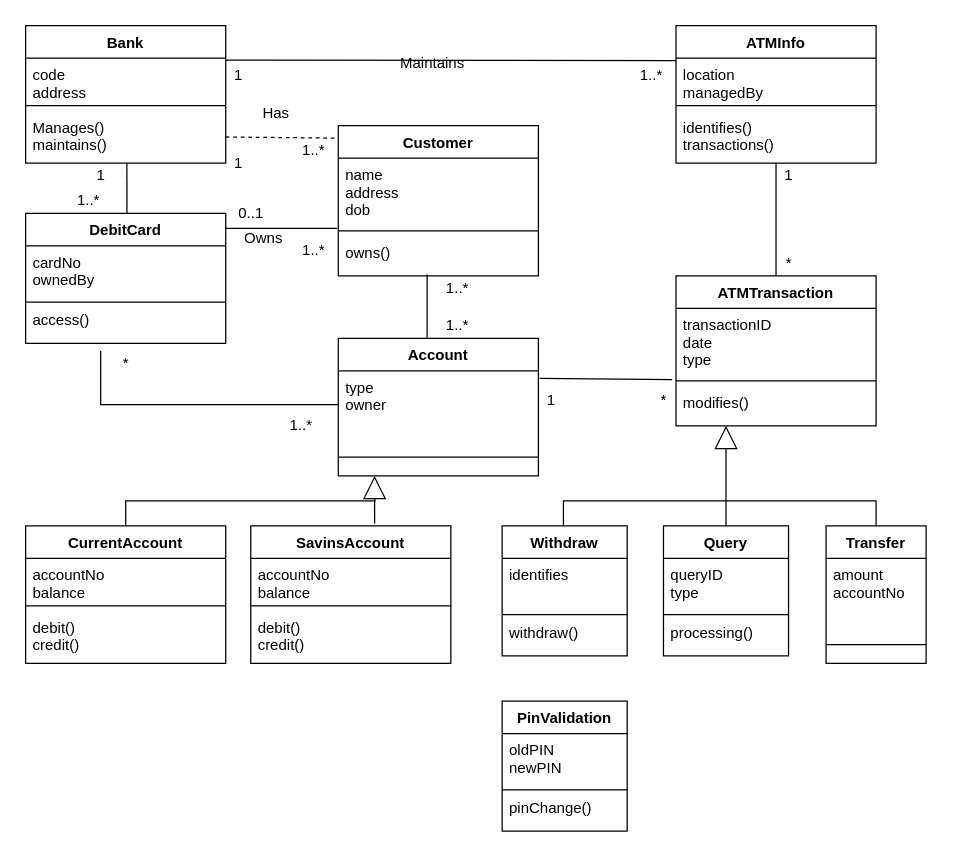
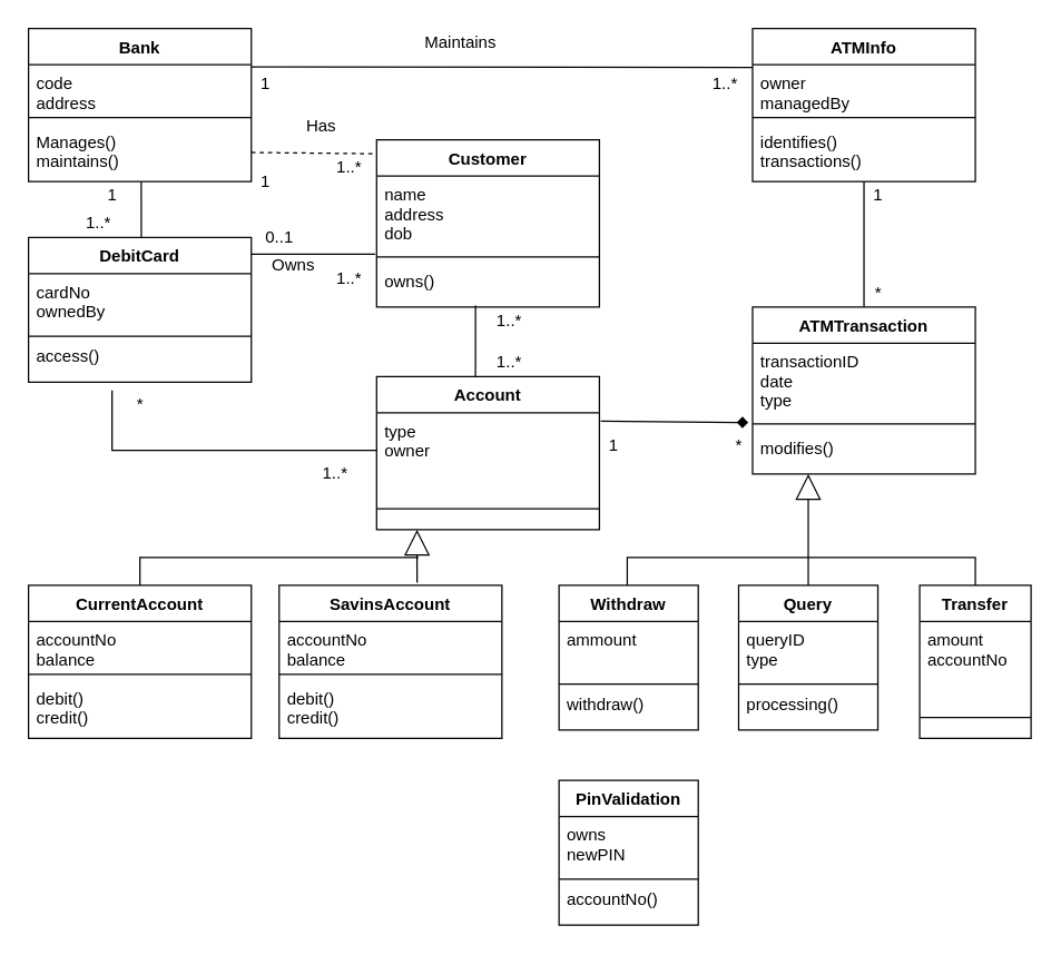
  <mxCell id="0" />
  <mxCell id="1" parent="0" />
  <mxCell id="2" value="Bank" style="swimlane;fontStyle=1;align=center;verticalAlign=top;childLayout=stackLayout;horizontal=1;startSize=26;horizontalStack=0;resizeParent=1;resizeParentMax=0;resizeLast=0;collapsible=1;marginBottom=0;" parent="1" vertex="1"><mxGeometry x="20" y="20" width="160" height="110" as="geometry" /></mxCell>
  <mxCell id="3" value="code&#10;address&#10;" style="text;strokeColor=none;fillColor=none;align=left;verticalAlign=top;spacingLeft=4;spacingRight=4;overflow=hidden;rotatable=0;points=[[0,0.5],[1,0.5]];portConstraint=eastwest;" parent="2" vertex="1"><mxGeometry y="26" width="160" height="34" as="geometry" /></mxCell>
  <mxCell id="4" value="" style="line;strokeWidth=1;fillColor=none;align=left;verticalAlign=middle;spacingTop=-1;spacingLeft=3;spacingRight=3;rotatable=0;labelPosition=right;points=[];portConstraint=eastwest;" parent="2" vertex="1"><mxGeometry y="60" width="160" height="8" as="geometry" /></mxCell>
  <mxCell id="5" value="Manages()&#10;maintains()" style="text;strokeColor=none;fillColor=none;align=left;verticalAlign=top;spacingLeft=4;spacingRight=4;overflow=hidden;rotatable=0;points=[[0,0.5],[1,0.5]];portConstraint=eastwest;" parent="2" vertex="1"><mxGeometry y="68" width="160" height="42" as="geometry" /></mxCell>
  <mxCell id="6" value="ATMInfo" style="swimlane;fontStyle=1;align=center;verticalAlign=top;childLayout=stackLayout;horizontal=1;startSize=26;horizontalStack=0;resizeParent=1;resizeParentMax=0;resizeLast=0;collapsible=1;marginBottom=0;" parent="1" vertex="1"><mxGeometry x="540" y="20" width="160" height="110" as="geometry" /></mxCell>
- <mxCell id="7" value="location&#10;managedBy" style="text;strokeColor=none;fillColor=none;align=left;verticalAlign=top;spacingLeft=4;spacingRight=4;overflow=hidden;rotatable=0;points=[[0,0.5],[1,0.5]];portConstraint=eastwest;" parent="6" vertex="1"><mxGeometry y="26" width="160" height="34" as="geometry" /></mxCell>
+ <mxCell id="7" value="owner&#10;managedBy" style="text;strokeColor=none;fillColor=none;align=left;verticalAlign=top;spacingLeft=4;spacingRight=4;overflow=hidden;rotatable=0;points=[[0,0.5],[1,0.5]];portConstraint=eastwest;" parent="6" vertex="1"><mxGeometry y="26" width="160" height="34" as="geometry" /></mxCell>
  <mxCell id="8" value="" style="line;strokeWidth=1;fillColor=none;align=left;verticalAlign=middle;spacingTop=-1;spacingLeft=3;spacingRight=3;rotatable=0;labelPosition=right;points=[];portConstraint=eastwest;" parent="6" vertex="1"><mxGeometry y="60" width="160" height="8" as="geometry" /></mxCell>
  <mxCell id="9" value="identifies()&#10;transactions()" style="text;strokeColor=none;fillColor=none;align=left;verticalAlign=top;spacingLeft=4;spacingRight=4;overflow=hidden;rotatable=0;points=[[0,0.5],[1,0.5]];portConstraint=eastwest;" parent="6" vertex="1"><mxGeometry y="68" width="160" height="42" as="geometry" /></mxCell>
  <mxCell id="10" value="" style="endArrow=none;html=1;rounded=0;exitX=1;exitY=0.25;exitDx=0;exitDy=0;" parent="1" source="2" edge="1"><mxGeometry width="50" height="50" relative="1" as="geometry"><mxPoint x="280" y="310" as="sourcePoint" /><mxPoint x="540" y="48" as="targetPoint" /></mxGeometry></mxCell>
  <mxCell id="11" value="Customer" style="swimlane;fontStyle=1;align=center;verticalAlign=top;childLayout=stackLayout;horizontal=1;startSize=26;horizontalStack=0;resizeParent=1;resizeParentMax=0;resizeLast=0;collapsible=1;marginBottom=0;" parent="1" vertex="1"><mxGeometry x="270" y="100" width="160" height="120" as="geometry" /></mxCell>
  <mxCell id="12" value="name&#10;address&#10;dob" style="text;strokeColor=none;fillColor=none;align=left;verticalAlign=top;spacingLeft=4;spacingRight=4;overflow=hidden;rotatable=0;points=[[0,0.5],[1,0.5]];portConstraint=eastwest;" parent="11" vertex="1"><mxGeometry y="26" width="160" height="54" as="geometry" /></mxCell>
  <mxCell id="13" value="" style="line;strokeWidth=1;fillColor=none;align=left;verticalAlign=middle;spacingTop=-1;spacingLeft=3;spacingRight=3;rotatable=0;labelPosition=right;points=[];portConstraint=eastwest;" parent="11" vertex="1"><mxGeometry y="80" width="160" height="8" as="geometry" /></mxCell>
  <mxCell id="14" value="owns()" style="text;strokeColor=none;fillColor=none;align=left;verticalAlign=top;spacingLeft=4;spacingRight=4;overflow=hidden;rotatable=0;points=[[0,0.5],[1,0.5]];portConstraint=eastwest;" parent="11" vertex="1"><mxGeometry y="88" width="160" height="32" as="geometry" /></mxCell>
  <mxCell id="15" value="" style="endArrow=none;html=1;rounded=0;exitX=1;exitY=0.5;exitDx=0;exitDy=0;entryX=0;entryY=0.083;entryDx=0;entryDy=0;entryPerimeter=0;dashed=1;" parent="1" source="5" target="11" edge="1"><mxGeometry width="50" height="50" relative="1" as="geometry"><mxPoint x="190" y="57.5" as="sourcePoint" /><mxPoint x="550" y="58" as="targetPoint" /></mxGeometry></mxCell>
  <mxCell id="16" value="DebitCard" style="swimlane;fontStyle=1;align=center;verticalAlign=top;childLayout=stackLayout;horizontal=1;startSize=26;horizontalStack=0;resizeParent=1;resizeParentMax=0;resizeLast=0;collapsible=1;marginBottom=0;" parent="1" vertex="1"><mxGeometry x="20" y="170" width="160" height="104" as="geometry" /></mxCell>
  <mxCell id="17" value="cardNo&#10;ownedBy" style="text;strokeColor=none;fillColor=none;align=left;verticalAlign=top;spacingLeft=4;spacingRight=4;overflow=hidden;rotatable=0;points=[[0,0.5],[1,0.5]];portConstraint=eastwest;" parent="16" vertex="1"><mxGeometry y="26" width="160" height="44" as="geometry" /></mxCell>
  <mxCell id="18" value="" style="line;strokeWidth=1;fillColor=none;align=left;verticalAlign=middle;spacingTop=-1;spacingLeft=3;spacingRight=3;rotatable=0;labelPosition=right;points=[];portConstraint=eastwest;" parent="16" vertex="1"><mxGeometry y="70" width="160" height="2" as="geometry" /></mxCell>
  <mxCell id="19" value="access()" style="text;strokeColor=none;fillColor=none;align=left;verticalAlign=top;spacingLeft=4;spacingRight=4;overflow=hidden;rotatable=0;points=[[0,0.5],[1,0.5]];portConstraint=eastwest;" parent="16" vertex="1"><mxGeometry y="72" width="160" height="32" as="geometry" /></mxCell>
  <mxCell id="20" value="" style="endArrow=none;html=1;rounded=0;entryX=-0.006;entryY=1.037;entryDx=0;entryDy=0;entryPerimeter=0;" parent="1" target="12" edge="1"><mxGeometry width="50" height="50" relative="1" as="geometry"><mxPoint x="180" y="182" as="sourcePoint" /><mxPoint x="190" y="140" as="targetPoint" /></mxGeometry></mxCell>
  <mxCell id="21" value="Account" style="swimlane;fontStyle=1;align=center;verticalAlign=top;childLayout=stackLayout;horizontal=1;startSize=26;horizontalStack=0;resizeParent=1;resizeParentMax=0;resizeLast=0;collapsible=1;marginBottom=0;" parent="1" vertex="1"><mxGeometry x="270" y="270" width="160" height="110" as="geometry" /></mxCell>
  <mxCell id="22" value="type&#10;owner" style="text;strokeColor=none;fillColor=none;align=left;verticalAlign=top;spacingLeft=4;spacingRight=4;overflow=hidden;rotatable=0;points=[[0,0.5],[1,0.5]];portConstraint=eastwest;" parent="21" vertex="1"><mxGeometry y="26" width="160" height="54" as="geometry" /></mxCell>
  <mxCell id="23" value="" style="line;strokeWidth=1;fillColor=none;align=left;verticalAlign=middle;spacingTop=-1;spacingLeft=3;spacingRight=3;rotatable=0;labelPosition=right;points=[];portConstraint=eastwest;" parent="21" vertex="1"><mxGeometry y="80" width="160" height="30" as="geometry" /></mxCell>
  <mxCell id="24" value="ATMTransaction" style="swimlane;fontStyle=1;align=center;verticalAlign=top;childLayout=stackLayout;horizontal=1;startSize=26;horizontalStack=0;resizeParent=1;resizeParentMax=0;resizeLast=0;collapsible=1;marginBottom=0;" parent="1" vertex="1"><mxGeometry x="540" y="220" width="160" height="120" as="geometry" /></mxCell>
  <mxCell id="25" value="transactionID&#10;date&#10;type" style="text;strokeColor=none;fillColor=none;align=left;verticalAlign=top;spacingLeft=4;spacingRight=4;overflow=hidden;rotatable=0;points=[[0,0.5],[1,0.5]];portConstraint=eastwest;" parent="24" vertex="1"><mxGeometry y="26" width="160" height="54" as="geometry" /></mxCell>
  <mxCell id="26" value="" style="line;strokeWidth=1;fillColor=none;align=left;verticalAlign=middle;spacingTop=-1;spacingLeft=3;spacingRight=3;rotatable=0;labelPosition=right;points=[];portConstraint=eastwest;" parent="24" vertex="1"><mxGeometry y="80" width="160" height="8" as="geometry" /></mxCell>
  <mxCell id="27" value="modifies()" style="text;strokeColor=none;fillColor=none;align=left;verticalAlign=top;spacingLeft=4;spacingRight=4;overflow=hidden;rotatable=0;points=[[0,0.5],[1,0.5]];portConstraint=eastwest;" parent="24" vertex="1"><mxGeometry y="88" width="160" height="32" as="geometry" /></mxCell>
  <mxCell id="28" value="" style="endArrow=none;html=1;rounded=0;exitX=0.5;exitY=0;exitDx=0;exitDy=0;" parent="1" source="24" edge="1"><mxGeometry width="50" height="50" relative="1" as="geometry"><mxPoint x="190" y="192" as="sourcePoint" /><mxPoint x="620" y="130" as="targetPoint" /></mxGeometry></mxCell>
- <mxCell id="29" value="" style="endArrow=none;html=1;rounded=0;entryX=-0.019;entryY=1.056;entryDx=0;entryDy=0;entryPerimeter=0;exitX=1.006;exitY=0.111;exitDx=0;exitDy=0;exitPerimeter=0;" parent="1" source="22" target="25" edge="1"><mxGeometry width="50" height="50" relative="1" as="geometry"><mxPoint x="200" y="202" as="sourcePoint" /><mxPoint x="289.04" y="201.998" as="targetPoint" /></mxGeometry></mxCell>
+ <mxCell id="29" value="" style="endArrow=diamond;html=1;rounded=0;entryX=-0.019;entryY=1.056;entryDx=0;entryDy=0;entryPerimeter=0;exitX=1.006;exitY=0.111;exitDx=0;exitDy=0;exitPerimeter=0;" parent="1" source="22" target="25" edge="1"><mxGeometry width="50" height="50" relative="1" as="geometry"><mxPoint x="200" y="202" as="sourcePoint" /><mxPoint x="289.04" y="201.998" as="targetPoint" /></mxGeometry></mxCell>
  <mxCell id="30" value="" style="endArrow=none;html=1;rounded=0;entryX=0;entryY=0.5;entryDx=0;entryDy=0;" parent="1" target="22" edge="1"><mxGeometry width="50" height="50" relative="1" as="geometry"><mxPoint x="80" y="280" as="sourcePoint" /><mxPoint x="330" y="260" as="targetPoint" /><Array as="points"><mxPoint x="80" y="323" /></Array></mxGeometry></mxCell>
  <mxCell id="31" value="" style="endArrow=none;html=1;rounded=0;entryX=0.506;entryY=1;entryDx=0;entryDy=0;entryPerimeter=0;" parent="1" target="5" edge="1"><mxGeometry width="50" height="50" relative="1" as="geometry"><mxPoint x="101" y="170" as="sourcePoint" /><mxPoint x="299.04" y="211.998" as="targetPoint" /></mxGeometry></mxCell>
  <mxCell id="32" value="CurrentAccount" style="swimlane;fontStyle=1;align=center;verticalAlign=top;childLayout=stackLayout;horizontal=1;startSize=26;horizontalStack=0;resizeParent=1;resizeParentMax=0;resizeLast=0;collapsible=1;marginBottom=0;" parent="1" vertex="1"><mxGeometry x="20" y="420" width="160" height="110" as="geometry" /></mxCell>
  <mxCell id="33" value="accountNo&#10;balance" style="text;strokeColor=none;fillColor=none;align=left;verticalAlign=top;spacingLeft=4;spacingRight=4;overflow=hidden;rotatable=0;points=[[0,0.5],[1,0.5]];portConstraint=eastwest;" parent="32" vertex="1"><mxGeometry y="26" width="160" height="34" as="geometry" /></mxCell>
  <mxCell id="34" value="" style="line;strokeWidth=1;fillColor=none;align=left;verticalAlign=middle;spacingTop=-1;spacingLeft=3;spacingRight=3;rotatable=0;labelPosition=right;points=[];portConstraint=eastwest;" parent="32" vertex="1"><mxGeometry y="60" width="160" height="8" as="geometry" /></mxCell>
  <mxCell id="35" value="debit()&#10;credit()" style="text;strokeColor=none;fillColor=none;align=left;verticalAlign=top;spacingLeft=4;spacingRight=4;overflow=hidden;rotatable=0;points=[[0,0.5],[1,0.5]];portConstraint=eastwest;" parent="32" vertex="1"><mxGeometry y="68" width="160" height="42" as="geometry" /></mxCell>
  <mxCell id="36" value="SavinsAccount" style="swimlane;fontStyle=1;align=center;verticalAlign=top;childLayout=stackLayout;horizontal=1;startSize=26;horizontalStack=0;resizeParent=1;resizeParentMax=0;resizeLast=0;collapsible=1;marginBottom=0;" parent="1" vertex="1"><mxGeometry x="200" y="420" width="160" height="110" as="geometry" /></mxCell>
  <mxCell id="37" value="accountNo&#10;balance&#10;" style="text;strokeColor=none;fillColor=none;align=left;verticalAlign=top;spacingLeft=4;spacingRight=4;overflow=hidden;rotatable=0;points=[[0,0.5],[1,0.5]];portConstraint=eastwest;" parent="36" vertex="1"><mxGeometry y="26" width="160" height="34" as="geometry" /></mxCell>
  <mxCell id="38" value="" style="line;strokeWidth=1;fillColor=none;align=left;verticalAlign=middle;spacingTop=-1;spacingLeft=3;spacingRight=3;rotatable=0;labelPosition=right;points=[];portConstraint=eastwest;" parent="36" vertex="1"><mxGeometry y="60" width="160" height="8" as="geometry" /></mxCell>
  <mxCell id="39" value="debit()&#10;credit()" style="text;strokeColor=none;fillColor=none;align=left;verticalAlign=top;spacingLeft=4;spacingRight=4;overflow=hidden;rotatable=0;points=[[0,0.5],[1,0.5]];portConstraint=eastwest;" parent="36" vertex="1"><mxGeometry y="68" width="160" height="42" as="geometry" /></mxCell>
  <mxCell id="40" value="" style="endArrow=block;endSize=16;endFill=0;html=1;rounded=0;exitX=0.619;exitY=-0.018;exitDx=0;exitDy=0;exitPerimeter=0;" parent="1" source="36" edge="1"><mxGeometry width="160" relative="1" as="geometry"><mxPoint x="220" y="340" as="sourcePoint" /><mxPoint x="299" y="380" as="targetPoint" /></mxGeometry></mxCell>
  <mxCell id="41" value="" style="endArrow=none;html=1;rounded=0;exitX=0.5;exitY=0;exitDx=0;exitDy=0;" parent="1" source="32" edge="1"><mxGeometry width="50" height="50" relative="1" as="geometry"><mxPoint x="280" y="360" as="sourcePoint" /><mxPoint x="300" y="400" as="targetPoint" /><Array as="points"><mxPoint x="100" y="400" /></Array></mxGeometry></mxCell>
  <mxCell id="42" value="Withdraw" style="swimlane;fontStyle=1;align=center;verticalAlign=top;childLayout=stackLayout;horizontal=1;startSize=26;horizontalStack=0;resizeParent=1;resizeParentMax=0;resizeLast=0;collapsible=1;marginBottom=0;" parent="1" vertex="1"><mxGeometry x="401" y="420" width="100" height="104" as="geometry" /></mxCell>
- <mxCell id="43" value="identifies" style="text;strokeColor=none;fillColor=none;align=left;verticalAlign=top;spacingLeft=4;spacingRight=4;overflow=hidden;rotatable=0;points=[[0,0.5],[1,0.5]];portConstraint=eastwest;" parent="42" vertex="1"><mxGeometry y="26" width="100" height="44" as="geometry" /></mxCell>
+ <mxCell id="43" value="ammount" style="text;strokeColor=none;fillColor=none;align=left;verticalAlign=top;spacingLeft=4;spacingRight=4;overflow=hidden;rotatable=0;points=[[0,0.5],[1,0.5]];portConstraint=eastwest;" parent="42" vertex="1"><mxGeometry y="26" width="100" height="44" as="geometry" /></mxCell>
  <mxCell id="44" value="" style="line;strokeWidth=1;fillColor=none;align=left;verticalAlign=middle;spacingTop=-1;spacingLeft=3;spacingRight=3;rotatable=0;labelPosition=right;points=[];portConstraint=eastwest;" parent="42" vertex="1"><mxGeometry y="70" width="100" height="2" as="geometry" /></mxCell>
  <mxCell id="45" value="withdraw()" style="text;strokeColor=none;fillColor=none;align=left;verticalAlign=top;spacingLeft=4;spacingRight=4;overflow=hidden;rotatable=0;points=[[0,0.5],[1,0.5]];portConstraint=eastwest;" parent="42" vertex="1"><mxGeometry y="72" width="100" height="32" as="geometry" /></mxCell>
  <mxCell id="46" value="Transfer" style="swimlane;fontStyle=1;align=center;verticalAlign=top;childLayout=stackLayout;horizontal=1;startSize=26;horizontalStack=0;resizeParent=1;resizeParentMax=0;resizeLast=0;collapsible=1;marginBottom=0;" parent="1" vertex="1"><mxGeometry x="660" y="420" width="80" height="110" as="geometry" /></mxCell>
  <mxCell id="47" value="amount&#10;accountNo" style="text;strokeColor=none;fillColor=none;align=left;verticalAlign=top;spacingLeft=4;spacingRight=4;overflow=hidden;rotatable=0;points=[[0,0.5],[1,0.5]];portConstraint=eastwest;" parent="46" vertex="1"><mxGeometry y="26" width="80" height="54" as="geometry" /></mxCell>
  <mxCell id="48" value="" style="line;strokeWidth=1;fillColor=none;align=left;verticalAlign=middle;spacingTop=-1;spacingLeft=3;spacingRight=3;rotatable=0;labelPosition=right;points=[];portConstraint=eastwest;" parent="46" vertex="1"><mxGeometry y="80" width="80" height="30" as="geometry" /></mxCell>
  <mxCell id="49" value="Query" style="swimlane;fontStyle=1;align=center;verticalAlign=top;childLayout=stackLayout;horizontal=1;startSize=26;horizontalStack=0;resizeParent=1;resizeParentMax=0;resizeLast=0;collapsible=1;marginBottom=0;" parent="1" vertex="1"><mxGeometry x="530" y="420" width="100" height="104" as="geometry" /></mxCell>
  <mxCell id="50" value="queryID&#10;type" style="text;strokeColor=none;fillColor=none;align=left;verticalAlign=top;spacingLeft=4;spacingRight=4;overflow=hidden;rotatable=0;points=[[0,0.5],[1,0.5]];portConstraint=eastwest;" parent="49" vertex="1"><mxGeometry y="26" width="100" height="44" as="geometry" /></mxCell>
  <mxCell id="51" value="" style="line;strokeWidth=1;fillColor=none;align=left;verticalAlign=middle;spacingTop=-1;spacingLeft=3;spacingRight=3;rotatable=0;labelPosition=right;points=[];portConstraint=eastwest;" parent="49" vertex="1"><mxGeometry y="70" width="100" height="2" as="geometry" /></mxCell>
  <mxCell id="52" value="processing()" style="text;strokeColor=none;fillColor=none;align=left;verticalAlign=top;spacingLeft=4;spacingRight=4;overflow=hidden;rotatable=0;points=[[0,0.5],[1,0.5]];portConstraint=eastwest;" parent="49" vertex="1"><mxGeometry y="72" width="100" height="32" as="geometry" /></mxCell>
  <mxCell id="53" value="PinValidation" style="swimlane;fontStyle=1;align=center;verticalAlign=top;childLayout=stackLayout;horizontal=1;startSize=26;horizontalStack=0;resizeParent=1;resizeParentMax=0;resizeLast=0;collapsible=1;marginBottom=0;" parent="1" vertex="1"><mxGeometry x="401" y="560" width="100" height="104" as="geometry" /></mxCell>
- <mxCell id="54" value="oldPIN&#10;newPIN" style="text;strokeColor=none;fillColor=none;align=left;verticalAlign=top;spacingLeft=4;spacingRight=4;overflow=hidden;rotatable=0;points=[[0,0.5],[1,0.5]];portConstraint=eastwest;" parent="53" vertex="1"><mxGeometry y="26" width="100" height="44" as="geometry" /></mxCell>
+ <mxCell id="54" value="owns&#10;newPIN" style="text;strokeColor=none;fillColor=none;align=left;verticalAlign=top;spacingLeft=4;spacingRight=4;overflow=hidden;rotatable=0;points=[[0,0.5],[1,0.5]];portConstraint=eastwest;" parent="53" vertex="1"><mxGeometry y="26" width="100" height="44" as="geometry" /></mxCell>
  <mxCell id="55" value="" style="line;strokeWidth=1;fillColor=none;align=left;verticalAlign=middle;spacingTop=-1;spacingLeft=3;spacingRight=3;rotatable=0;labelPosition=right;points=[];portConstraint=eastwest;" parent="53" vertex="1"><mxGeometry y="70" width="100" height="2" as="geometry" /></mxCell>
- <mxCell id="56" value="pinChange()" style="text;strokeColor=none;fillColor=none;align=left;verticalAlign=top;spacingLeft=4;spacingRight=4;overflow=hidden;rotatable=0;points=[[0,0.5],[1,0.5]];portConstraint=eastwest;" parent="53" vertex="1"><mxGeometry y="72" width="100" height="32" as="geometry" /></mxCell>
+ <mxCell id="56" value="accountNo()" style="text;strokeColor=none;fillColor=none;align=left;verticalAlign=top;spacingLeft=4;spacingRight=4;overflow=hidden;rotatable=0;points=[[0,0.5],[1,0.5]];portConstraint=eastwest;" parent="53" vertex="1"><mxGeometry y="72" width="100" height="32" as="geometry" /></mxCell>
  <mxCell id="57" value="" style="endArrow=block;endSize=16;endFill=0;html=1;rounded=0;exitX=0.5;exitY=0;exitDx=0;exitDy=0;" parent="1" source="49" edge="1"><mxGeometry width="160" relative="1" as="geometry"><mxPoint x="580" y="410" as="sourcePoint" /><mxPoint x="580" y="340" as="targetPoint" /></mxGeometry></mxCell>
  <mxCell id="58" value="" style="endArrow=none;html=1;rounded=0;exitX=0.5;exitY=0;exitDx=0;exitDy=0;" parent="1" edge="1"><mxGeometry width="50" height="50" relative="1" as="geometry"><mxPoint x="450" y="420" as="sourcePoint" /><mxPoint x="580" y="400" as="targetPoint" /><Array as="points"><mxPoint x="450" y="400" /></Array></mxGeometry></mxCell>
  <mxCell id="59" value="" style="endArrow=none;html=1;rounded=0;entryX=0.5;entryY=0;entryDx=0;entryDy=0;" parent="1" target="46" edge="1"><mxGeometry width="50" height="50" relative="1" as="geometry"><mxPoint x="580" y="400" as="sourcePoint" /><mxPoint x="730" y="390" as="targetPoint" /><Array as="points"><mxPoint x="700" y="400" /></Array></mxGeometry></mxCell>
- <mxCell id="60" value="Maintains" style="text;html=1;align=center;verticalAlign=middle;resizable=0;points=[];autosize=1;strokeColor=none;fillColor=none;" parent="1" vertex="1"><mxGeometry x="310" y="40" width="70" height="20" as="geometry" /></mxCell>
+ <mxCell id="60" value="Maintains" style="text;html=1;align=center;verticalAlign=middle;resizable=0;points=[];autosize=1;strokeColor=none;fillColor=none;" parent="1" vertex="1"><mxGeometry x="295" y="20" width="70" height="20" as="geometry" /></mxCell>
  <mxCell id="61" value="1" style="text;html=1;align=center;verticalAlign=middle;resizable=0;points=[];autosize=1;strokeColor=none;fillColor=none;" parent="1" vertex="1"><mxGeometry x="180" y="50" width="20" height="20" as="geometry" /></mxCell>
  <mxCell id="62" value="1..*" style="text;html=1;align=center;verticalAlign=middle;resizable=0;points=[];autosize=1;strokeColor=none;fillColor=none;" parent="1" vertex="1"><mxGeometry x="505" y="50" width="30" height="20" as="geometry" /></mxCell>
  <mxCell id="63" value="1" style="text;html=1;align=center;verticalAlign=middle;resizable=0;points=[];autosize=1;strokeColor=none;fillColor=none;" parent="1" vertex="1"><mxGeometry x="620" y="130" width="20" height="20" as="geometry" /></mxCell>
  <mxCell id="64" value="*" style="text;html=1;align=center;verticalAlign=middle;resizable=0;points=[];autosize=1;strokeColor=none;fillColor=none;" parent="1" vertex="1"><mxGeometry x="620" y="200" width="20" height="20" as="geometry" /></mxCell>
  <mxCell id="65" value="1" style="text;html=1;align=center;verticalAlign=middle;resizable=0;points=[];autosize=1;strokeColor=none;fillColor=none;" parent="1" vertex="1"><mxGeometry x="430" y="310" width="20" height="20" as="geometry" /></mxCell>
  <mxCell id="66" value="*" style="text;html=1;align=center;verticalAlign=middle;resizable=0;points=[];autosize=1;strokeColor=none;fillColor=none;" parent="1" vertex="1"><mxGeometry x="520" y="310" width="20" height="20" as="geometry" /></mxCell>
  <mxCell id="67" value="" style="endArrow=none;html=1;rounded=0;entryX=0.444;entryY=0.969;entryDx=0;entryDy=0;entryPerimeter=0;" parent="1" target="14" edge="1"><mxGeometry width="50" height="50" relative="1" as="geometry"><mxPoint x="341" y="270" as="sourcePoint" /><mxPoint x="290" y="220" as="targetPoint" /></mxGeometry></mxCell>
  <mxCell id="68" value="1..*" style="text;html=1;align=center;verticalAlign=middle;resizable=0;points=[];autosize=1;strokeColor=none;fillColor=none;" parent="1" vertex="1"><mxGeometry x="350" y="220" width="30" height="20" as="geometry" /></mxCell>
  <mxCell id="69" value="1..*" style="text;html=1;align=center;verticalAlign=middle;resizable=0;points=[];autosize=1;strokeColor=none;fillColor=none;" parent="1" vertex="1"><mxGeometry x="350" y="250" width="30" height="20" as="geometry" /></mxCell>
  <mxCell id="70" value="1..*" style="text;html=1;align=center;verticalAlign=middle;resizable=0;points=[];autosize=1;strokeColor=none;fillColor=none;" parent="1" vertex="1"><mxGeometry x="225" y="330" width="30" height="20" as="geometry" /></mxCell>
  <mxCell id="71" value="1..*" style="text;html=1;align=center;verticalAlign=middle;resizable=0;points=[];autosize=1;strokeColor=none;fillColor=none;" parent="1" vertex="1"><mxGeometry x="235" y="110" width="30" height="20" as="geometry" /></mxCell>
  <mxCell id="72" value="1..*" style="text;html=1;align=center;verticalAlign=middle;resizable=0;points=[];autosize=1;strokeColor=none;fillColor=none;" parent="1" vertex="1"><mxGeometry x="235" y="190" width="30" height="20" as="geometry" /></mxCell>
  <mxCell id="73" value="1" style="text;html=1;align=center;verticalAlign=middle;resizable=0;points=[];autosize=1;strokeColor=none;fillColor=none;" parent="1" vertex="1"><mxGeometry x="180" y="120" width="20" height="20" as="geometry" /></mxCell>
- <mxCell id="74" value="Has" style="text;html=1;align=center;verticalAlign=middle;resizable=0;points=[];autosize=1;strokeColor=none;fillColor=none;" parent="1" vertex="1"><mxGeometry x="200" y="80" width="40" height="20" as="geometry" /></mxCell>
+ <mxCell id="74" value="Has" style="text;html=1;align=center;verticalAlign=middle;resizable=0;points=[];autosize=1;strokeColor=none;fillColor=none;" parent="1" vertex="1"><mxGeometry x="210" y="80" width="40" height="20" as="geometry" /></mxCell>
  <mxCell id="75" value="Owns" style="text;html=1;align=center;verticalAlign=middle;resizable=0;points=[];autosize=1;strokeColor=none;fillColor=none;" parent="1" vertex="1"><mxGeometry x="185" y="180" width="50" height="20" as="geometry" /></mxCell>
  <mxCell id="76" value="0..1" style="text;html=1;align=center;verticalAlign=middle;resizable=0;points=[];autosize=1;strokeColor=none;fillColor=none;" parent="1" vertex="1"><mxGeometry x="180" y="160" width="40" height="20" as="geometry" /></mxCell>
  <mxCell id="77" value="1..*" style="text;html=1;align=center;verticalAlign=middle;resizable=0;points=[];autosize=1;strokeColor=none;fillColor=none;" parent="1" vertex="1"><mxGeometry x="55" y="150" width="30" height="20" as="geometry" /></mxCell>
  <mxCell id="78" value="1" style="text;html=1;align=center;verticalAlign=middle;resizable=0;points=[];autosize=1;strokeColor=none;fillColor=none;" parent="1" vertex="1"><mxGeometry x="70" y="130" width="20" height="20" as="geometry" /></mxCell>
  <mxCell id="79" value="*" style="text;html=1;align=center;verticalAlign=middle;resizable=0;points=[];autosize=1;strokeColor=none;fillColor=none;" parent="1" vertex="1"><mxGeometry x="90" y="280" width="20" height="20" as="geometry" /></mxCell>
